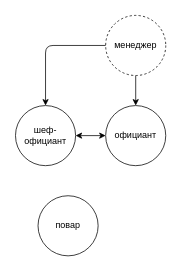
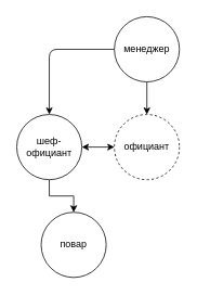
  <mxCell id="0" />
  <mxCell id="1" parent="0" />
- <mxCell id="2" value="официант" style="ellipse;whiteSpace=wrap;html=1;aspect=fixed;" vertex="1" parent="1"><mxGeometry x="140" y="140" width="80" height="80" as="geometry" /></mxCell>
+ <mxCell id="2" value="официант" style="ellipse;whiteSpace=wrap;html=1;aspect=fixed;dashed=1;" vertex="1" parent="1"><mxGeometry x="140" y="140" width="80" height="80" as="geometry" /></mxCell>
  <mxCell id="3" style="edgeStyle=orthogonalEdgeStyle;rounded=0;orthogonalLoop=1;jettySize=auto;html=1;entryX=0.5;entryY=0;entryDx=0;entryDy=0;" edge="1" parent="1" source="4" target="2"><mxGeometry relative="1" as="geometry" /></mxCell>
- <mxCell id="4" value="менеджер" style="ellipse;whiteSpace=wrap;html=1;aspect=fixed;dashed=1;" vertex="1" parent="1"><mxGeometry x="140" y="20" width="80" height="80" as="geometry" /></mxCell>
+ <mxCell id="4" value="менеджер" style="ellipse;whiteSpace=wrap;html=1;aspect=fixed;" vertex="1" parent="1"><mxGeometry x="140" y="20" width="80" height="80" as="geometry" /></mxCell>
+ <mxCell id="5" style="edgeStyle=orthogonalEdgeStyle;rounded=0;orthogonalLoop=1;jettySize=auto;html=1;entryX=0.5;entryY=0;entryDx=0;entryDy=0;" edge="1" parent="1" source="6" target="7"><mxGeometry relative="1" as="geometry" /></mxCell>
  <mxCell id="6" value="шеф-официант" style="ellipse;whiteSpace=wrap;html=1;aspect=fixed;" vertex="1" parent="1"><mxGeometry x="20" y="140" width="80" height="80" as="geometry" /></mxCell>
  <mxCell id="7" value="повар" style="ellipse;whiteSpace=wrap;html=1;aspect=fixed;" vertex="1" parent="1"><mxGeometry x="50" y="260" width="80" height="80" as="geometry" /></mxCell>
  <mxCell id="8" value="" style="endArrow=classic;startArrow=classic;html=1;entryX=0;entryY=0.5;entryDx=0;entryDy=0;exitX=1;exitY=0.5;exitDx=0;exitDy=0;" edge="1" parent="1" source="6" target="2"><mxGeometry width="50" height="50" relative="1" as="geometry"><mxPoint x="170" y="390" as="sourcePoint" /><mxPoint x="220" y="340" as="targetPoint" /></mxGeometry></mxCell>
  <mxCell id="9" value="" style="endArrow=classic;html=1;entryX=0.5;entryY=0;entryDx=0;entryDy=0;exitX=0;exitY=0.5;exitDx=0;exitDy=0;" edge="1" parent="1" source="4" target="6"><mxGeometry width="50" height="50" relative="1" as="geometry"><mxPoint x="170" y="390" as="sourcePoint" /><mxPoint x="220" y="340" as="targetPoint" /><Array as="points"><mxPoint x="60" y="60" /></Array></mxGeometry></mxCell>
